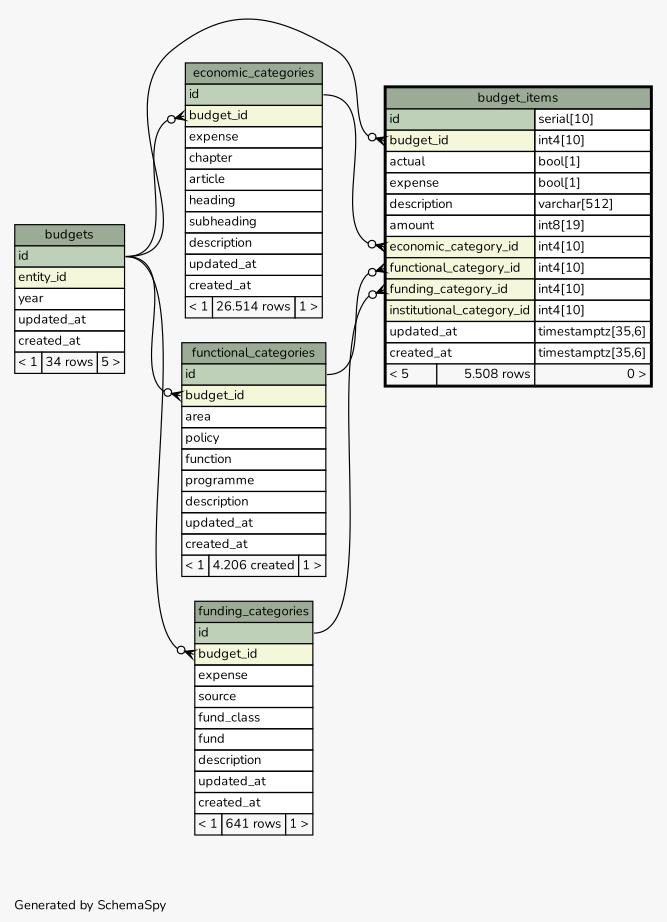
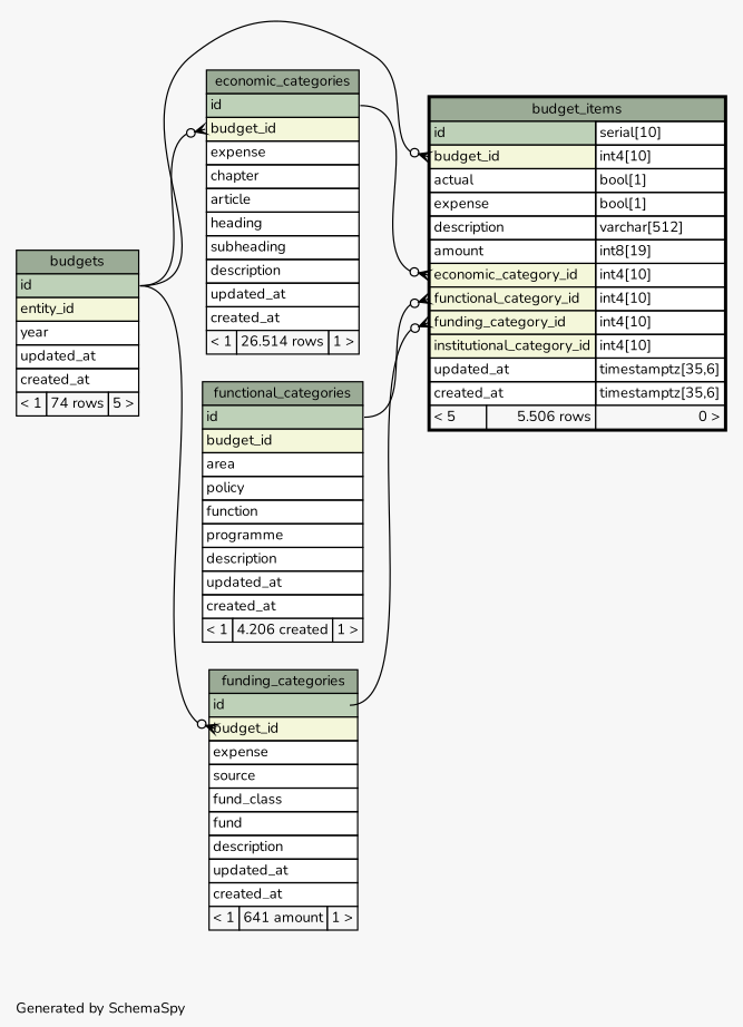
  digraph {
    bgcolor="#f7f7f7"
    fontname=Nunito
    fontsize=11
    label="\nGenerated by SchemaSpy"
    labeljust=l
    nodesep=0.18
    rankdir=RL
    ranksep=0.46
    node [fontname=Nunito fontsize=11 shape=plaintext]
    edge [arrowhead=none arrowsize=0.8 arrowtail=crowodot dir=back fontname=Nunito headport="id:e" tailport="budget_id:w"]
-   n1 [label=<     <TABLE BORDER="2" CELLBORDER="1" CELLSPACING="0" BGCOLOR="#ffffff">       <TR><TD COLSPAN="3" BGCOLOR="#9bab96" ALIGN="CENTER">budget_items</TD></TR>       <TR><TD PORT="id" COLSPAN="2" BGCOLOR="#bed1b8" ALIGN="LEFT">id</TD><TD PORT="id.type" ALIGN="LEFT">serial[10]</TD></TR>       <TR><TD PORT="budget_id" COLSPAN="2" BGCOLOR="#f4f7da" ALIGN="LEFT">budget_id</TD><TD PORT="budget_id.type" ALIGN="LEFT">int4[10]</TD></TR>       <TR><TD PORT="actual" COLSPAN="2" ALIGN="LEFT">actual</TD><TD PORT="actual.type" ALIGN="LEFT">bool[1]</TD></TR>       <TR><TD PORT="expense" COLSPAN="2" ALIGN="LEFT">expense</TD><TD PORT="expense.type" ALIGN="LEFT">bool[1]</TD></TR>       <TR><TD PORT="description" COLSPAN="2" ALIGN="LEFT">description</TD><TD PORT="description.type" ALIGN="LEFT">varchar[512]</TD></TR>       <TR><TD PORT="amount" COLSPAN="2" ALIGN="LEFT">amount</TD><TD PORT="amount.type" ALIGN="LEFT">int8[19]</TD></TR>       <TR><TD PORT="economic_category_id" COLSPAN="2" BGCOLOR="#f4f7da" ALIGN="LEFT">economic_category_id</TD><TD PORT="economic_category_id.type" ALIGN="LEFT">int4[10]</TD></TR>       <TR><TD PORT="functional_category_id" COLSPAN="2" BGCOLOR="#f4f7da" ALIGN="LEFT">functional_category_id</TD><TD PORT="functional_category_id.type" ALIGN="LEFT">int4[10]</TD></TR>       <TR><TD PORT="funding_category_id" COLSPAN="2" BGCOLOR="#f4f7da" ALIGN="LEFT">funding_category_id</TD><TD PORT="funding_category_id.type" ALIGN="LEFT">int4[10]</TD></TR>       <TR><TD PORT="institutional_category_id" COLSPAN="2" BGCOLOR="#f4f7da" ALIGN="LEFT">institutional_category_id</TD><TD PORT="institutional_category_id.type" ALIGN="LEFT">int4[10]</TD></TR>       <TR><TD PORT="updated_at" COLSPAN="2" ALIGN="LEFT">updated_at</TD><TD PORT="updated_at.type" ALIGN="LEFT">timestamptz[35,6]</TD></TR>       <TR><TD PORT="created_at" COLSPAN="2" ALIGN="LEFT">created_at</TD><TD PORT="created_at.type" ALIGN="LEFT">timestamptz[35,6]</TD></TR>       <TR><TD ALIGN="LEFT" BGCOLOR="#f7f7f7">&lt; 5</TD><TD ALIGN="RIGHT" BGCOLOR="#f7f7f7">5.508 rows</TD><TD ALIGN="RIGHT" BGCOLOR="#f7f7f7">0 &gt;</TD></TR>     </TABLE>>]
-   n2 [label=<     <TABLE BORDER="0" CELLBORDER="1" CELLSPACING="0" BGCOLOR="#ffffff">       <TR><TD COLSPAN="3" BGCOLOR="#9bab96" ALIGN="CENTER">budgets</TD></TR>       <TR><TD PORT="id" COLSPAN="3" BGCOLOR="#bed1b8" ALIGN="LEFT">id</TD></TR>       <TR><TD PORT="entity_id" COLSPAN="3" BGCOLOR="#f4f7da" ALIGN="LEFT">entity_id</TD></TR>       <TR><TD PORT="year" COLSPAN="3" ALIGN="LEFT">year</TD></TR>       <TR><TD PORT="updated_at" COLSPAN="3" ALIGN="LEFT">updated_at</TD></TR>       <TR><TD PORT="created_at" COLSPAN="3" ALIGN="LEFT">created_at</TD></TR>       <TR><TD ALIGN="LEFT" BGCOLOR="#f7f7f7">&lt; 1</TD><TD ALIGN="RIGHT" BGCOLOR="#f7f7f7">34 rows</TD><TD ALIGN="RIGHT" BGCOLOR="#f7f7f7">5 &gt;</TD></TR>     </TABLE>>]
+   n1 [label=<     <TABLE BORDER="2" CELLBORDER="1" CELLSPACING="0" BGCOLOR="#ffffff">       <TR><TD COLSPAN="3" BGCOLOR="#9bab96" ALIGN="CENTER">budget_items</TD></TR>       <TR><TD PORT="id" COLSPAN="2" BGCOLOR="#bed1b8" ALIGN="LEFT">id</TD><TD PORT="id.type" ALIGN="LEFT">serial[10]</TD></TR>       <TR><TD PORT="budget_id" COLSPAN="2" BGCOLOR="#f4f7da" ALIGN="LEFT">budget_id</TD><TD PORT="budget_id.type" ALIGN="LEFT">int4[10]</TD></TR>       <TR><TD PORT="actual" COLSPAN="2" ALIGN="LEFT">actual</TD><TD PORT="actual.type" ALIGN="LEFT">bool[1]</TD></TR>       <TR><TD PORT="expense" COLSPAN="2" ALIGN="LEFT">expense</TD><TD PORT="expense.type" ALIGN="LEFT">bool[1]</TD></TR>       <TR><TD PORT="description" COLSPAN="2" ALIGN="LEFT">description</TD><TD PORT="description.type" ALIGN="LEFT">varchar[512]</TD></TR>       <TR><TD PORT="amount" COLSPAN="2" ALIGN="LEFT">amount</TD><TD PORT="amount.type" ALIGN="LEFT">int8[19]</TD></TR>       <TR><TD PORT="economic_category_id" COLSPAN="2" BGCOLOR="#f4f7da" ALIGN="LEFT">economic_category_id</TD><TD PORT="economic_category_id.type" ALIGN="LEFT">int4[10]</TD></TR>       <TR><TD PORT="functional_category_id" COLSPAN="2" BGCOLOR="#f4f7da" ALIGN="LEFT">functional_category_id</TD><TD PORT="functional_category_id.type" ALIGN="LEFT">int4[10]</TD></TR>       <TR><TD PORT="funding_category_id" COLSPAN="2" BGCOLOR="#f4f7da" ALIGN="LEFT">funding_category_id</TD><TD PORT="funding_category_id.type" ALIGN="LEFT">int4[10]</TD></TR>       <TR><TD PORT="institutional_category_id" COLSPAN="2" BGCOLOR="#f4f7da" ALIGN="LEFT">institutional_category_id</TD><TD PORT="institutional_category_id.type" ALIGN="LEFT">int4[10]</TD></TR>       <TR><TD PORT="updated_at" COLSPAN="2" ALIGN="LEFT">updated_at</TD><TD PORT="updated_at.type" ALIGN="LEFT">timestamptz[35,6]</TD></TR>       <TR><TD PORT="created_at" COLSPAN="2" ALIGN="LEFT">created_at</TD><TD PORT="created_at.type" ALIGN="LEFT">timestamptz[35,6]</TD></TR>       <TR><TD ALIGN="LEFT" BGCOLOR="#f7f7f7">&lt; 5</TD><TD ALIGN="RIGHT" BGCOLOR="#f7f7f7">5.506 rows</TD><TD ALIGN="RIGHT" BGCOLOR="#f7f7f7">0 &gt;</TD></TR>     </TABLE>>]
+   n2 [label=<     <TABLE BORDER="0" CELLBORDER="1" CELLSPACING="0" BGCOLOR="#ffffff">       <TR><TD COLSPAN="3" BGCOLOR="#9bab96" ALIGN="CENTER">budgets</TD></TR>       <TR><TD PORT="id" COLSPAN="3" BGCOLOR="#bed1b8" ALIGN="LEFT">id</TD></TR>       <TR><TD PORT="entity_id" COLSPAN="3" BGCOLOR="#f4f7da" ALIGN="LEFT">entity_id</TD></TR>       <TR><TD PORT="year" COLSPAN="3" ALIGN="LEFT">year</TD></TR>       <TR><TD PORT="updated_at" COLSPAN="3" ALIGN="LEFT">updated_at</TD></TR>       <TR><TD PORT="created_at" COLSPAN="3" ALIGN="LEFT">created_at</TD></TR>       <TR><TD ALIGN="LEFT" BGCOLOR="#f7f7f7">&lt; 1</TD><TD ALIGN="RIGHT" BGCOLOR="#f7f7f7">74 rows</TD><TD ALIGN="RIGHT" BGCOLOR="#f7f7f7">5 &gt;</TD></TR>     </TABLE>>]
    n3 [label=<     <TABLE BORDER="0" CELLBORDER="1" CELLSPACING="0" BGCOLOR="#ffffff">       <TR><TD COLSPAN="3" BGCOLOR="#9bab96" ALIGN="CENTER">economic_categories</TD></TR>       <TR><TD PORT="id" COLSPAN="3" BGCOLOR="#bed1b8" ALIGN="LEFT">id</TD></TR>       <TR><TD PORT="budget_id" COLSPAN="3" BGCOLOR="#f4f7da" ALIGN="LEFT">budget_id</TD></TR>       <TR><TD PORT="expense" COLSPAN="3" ALIGN="LEFT">expense</TD></TR>       <TR><TD PORT="chapter" COLSPAN="3" ALIGN="LEFT">chapter</TD></TR>       <TR><TD PORT="article" COLSPAN="3" ALIGN="LEFT">article</TD></TR>       <TR><TD PORT="heading" COLSPAN="3" ALIGN="LEFT">heading</TD></TR>       <TR><TD PORT="subheading" COLSPAN="3" ALIGN="LEFT">subheading</TD></TR>       <TR><TD PORT="description" COLSPAN="3" ALIGN="LEFT">description</TD></TR>       <TR><TD PORT="updated_at" COLSPAN="3" ALIGN="LEFT">updated_at</TD></TR>       <TR><TD PORT="created_at" COLSPAN="3" ALIGN="LEFT">created_at</TD></TR>       <TR><TD ALIGN="LEFT" BGCOLOR="#f7f7f7">&lt; 1</TD><TD ALIGN="RIGHT" BGCOLOR="#f7f7f7">26.514 rows</TD><TD ALIGN="RIGHT" BGCOLOR="#f7f7f7">1 &gt;</TD></TR>     </TABLE>>]
    n4 [label=<     <TABLE BORDER="0" CELLBORDER="1" CELLSPACING="0" BGCOLOR="#ffffff">       <TR><TD COLSPAN="3" BGCOLOR="#9bab96" ALIGN="CENTER">functional_categories</TD></TR>       <TR><TD PORT="id" COLSPAN="3" BGCOLOR="#bed1b8" ALIGN="LEFT">id</TD></TR>       <TR><TD PORT="budget_id" COLSPAN="3" BGCOLOR="#f4f7da" ALIGN="LEFT">budget_id</TD></TR>       <TR><TD PORT="area" COLSPAN="3" ALIGN="LEFT">area</TD></TR>       <TR><TD PORT="policy" COLSPAN="3" ALIGN="LEFT">policy</TD></TR>       <TR><TD PORT="function" COLSPAN="3" ALIGN="LEFT">function</TD></TR>       <TR><TD PORT="programme" COLSPAN="3" ALIGN="LEFT">programme</TD></TR>       <TR><TD PORT="description" COLSPAN="3" ALIGN="LEFT">description</TD></TR>       <TR><TD PORT="updated_at" COLSPAN="3" ALIGN="LEFT">updated_at</TD></TR>       <TR><TD PORT="created_at" COLSPAN="3" ALIGN="LEFT">created_at</TD></TR>       <TR><TD ALIGN="LEFT" BGCOLOR="#f7f7f7">&lt; 1</TD><TD ALIGN="RIGHT" BGCOLOR="#f7f7f7">4.206 created</TD><TD ALIGN="RIGHT" BGCOLOR="#f7f7f7">1 &gt;</TD></TR>     </TABLE>>]
-   n5 [label=<     <TABLE BORDER="0" CELLBORDER="1" CELLSPACING="0" BGCOLOR="#ffffff">       <TR><TD COLSPAN="3" BGCOLOR="#9bab96" ALIGN="CENTER">funding_categories</TD></TR>       <TR><TD PORT="id" COLSPAN="3" BGCOLOR="#bed1b8" ALIGN="LEFT">id</TD></TR>       <TR><TD PORT="budget_id" COLSPAN="3" BGCOLOR="#f4f7da" ALIGN="LEFT">budget_id</TD></TR>       <TR><TD PORT="expense" COLSPAN="3" ALIGN="LEFT">expense</TD></TR>       <TR><TD PORT="source" COLSPAN="3" ALIGN="LEFT">source</TD></TR>       <TR><TD PORT="fund_class" COLSPAN="3" ALIGN="LEFT">fund_class</TD></TR>       <TR><TD PORT="fund" COLSPAN="3" ALIGN="LEFT">fund</TD></TR>       <TR><TD PORT="description" COLSPAN="3" ALIGN="LEFT">description</TD></TR>       <TR><TD PORT="updated_at" COLSPAN="3" ALIGN="LEFT">updated_at</TD></TR>       <TR><TD PORT="created_at" COLSPAN="3" ALIGN="LEFT">created_at</TD></TR>       <TR><TD ALIGN="LEFT" BGCOLOR="#f7f7f7">&lt; 1</TD><TD ALIGN="RIGHT" BGCOLOR="#f7f7f7">641 rows</TD><TD ALIGN="RIGHT" BGCOLOR="#f7f7f7">1 &gt;</TD></TR>     </TABLE>>]
+   n5 [label=<     <TABLE BORDER="0" CELLBORDER="1" CELLSPACING="0" BGCOLOR="#ffffff">       <TR><TD COLSPAN="3" BGCOLOR="#9bab96" ALIGN="CENTER">funding_categories</TD></TR>       <TR><TD PORT="id" COLSPAN="3" BGCOLOR="#bed1b8" ALIGN="LEFT">id</TD></TR>       <TR><TD PORT="budget_id" COLSPAN="3" BGCOLOR="#f4f7da" ALIGN="LEFT">budget_id</TD></TR>       <TR><TD PORT="expense" COLSPAN="3" ALIGN="LEFT">expense</TD></TR>       <TR><TD PORT="source" COLSPAN="3" ALIGN="LEFT">source</TD></TR>       <TR><TD PORT="fund_class" COLSPAN="3" ALIGN="LEFT">fund_class</TD></TR>       <TR><TD PORT="fund" COLSPAN="3" ALIGN="LEFT">fund</TD></TR>       <TR><TD PORT="description" COLSPAN="3" ALIGN="LEFT">description</TD></TR>       <TR><TD PORT="updated_at" COLSPAN="3" ALIGN="LEFT">updated_at</TD></TR>       <TR><TD PORT="created_at" COLSPAN="3" ALIGN="LEFT">created_at</TD></TR>       <TR><TD ALIGN="LEFT" BGCOLOR="#f7f7f7">&lt; 1</TD><TD ALIGN="RIGHT" BGCOLOR="#f7f7f7">641 amount</TD><TD ALIGN="RIGHT" BGCOLOR="#f7f7f7">1 &gt;</TD></TR>     </TABLE>>]
    n1 -> n2
    n1 -> n3 [tailport="economic_category_id:w"]
    n1 -> n4 [tailport="functional_category_id:w"]
    n1 -> n5 [tailport="funding_category_id:w"]
    n3 -> n2
-   n4 -> n2
    n5 -> n2
  }
